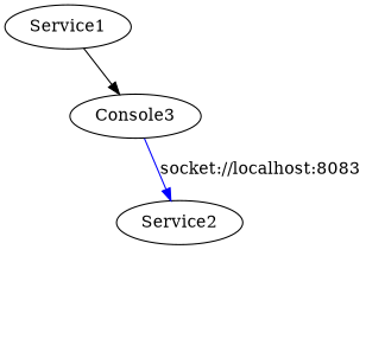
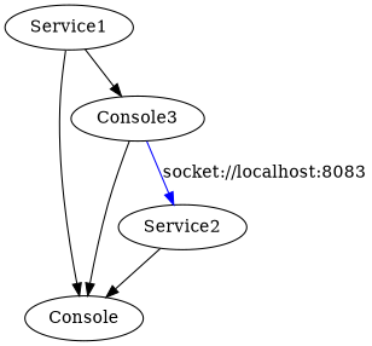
  digraph {
    Service1
+   Console
    n3 [label=Console3]
    Service2
+   Service1 -> Console
    Service1 -> n3
+   n3 -> Console
    n3 -> Service2 [color=blue label="socket://localhost:8083"]
+   Service2 -> Console
  }
